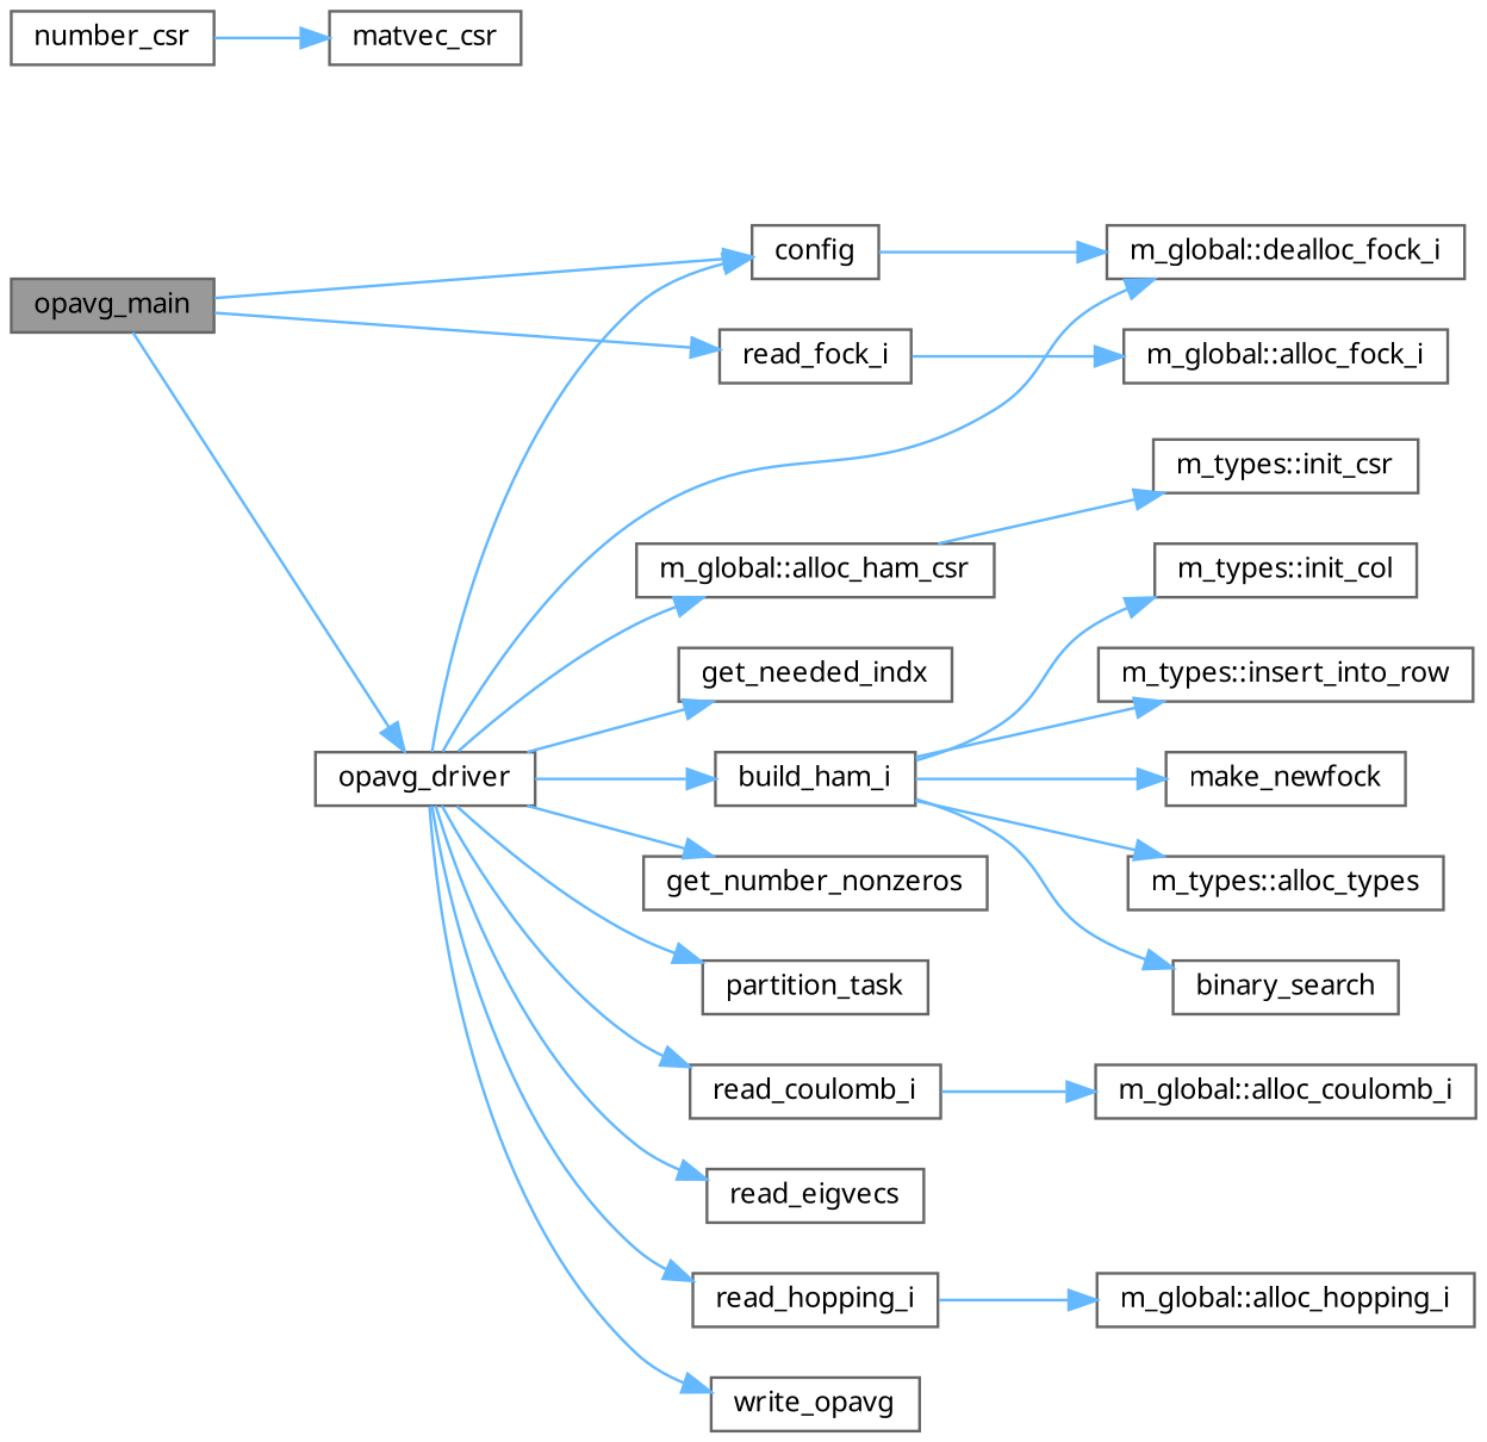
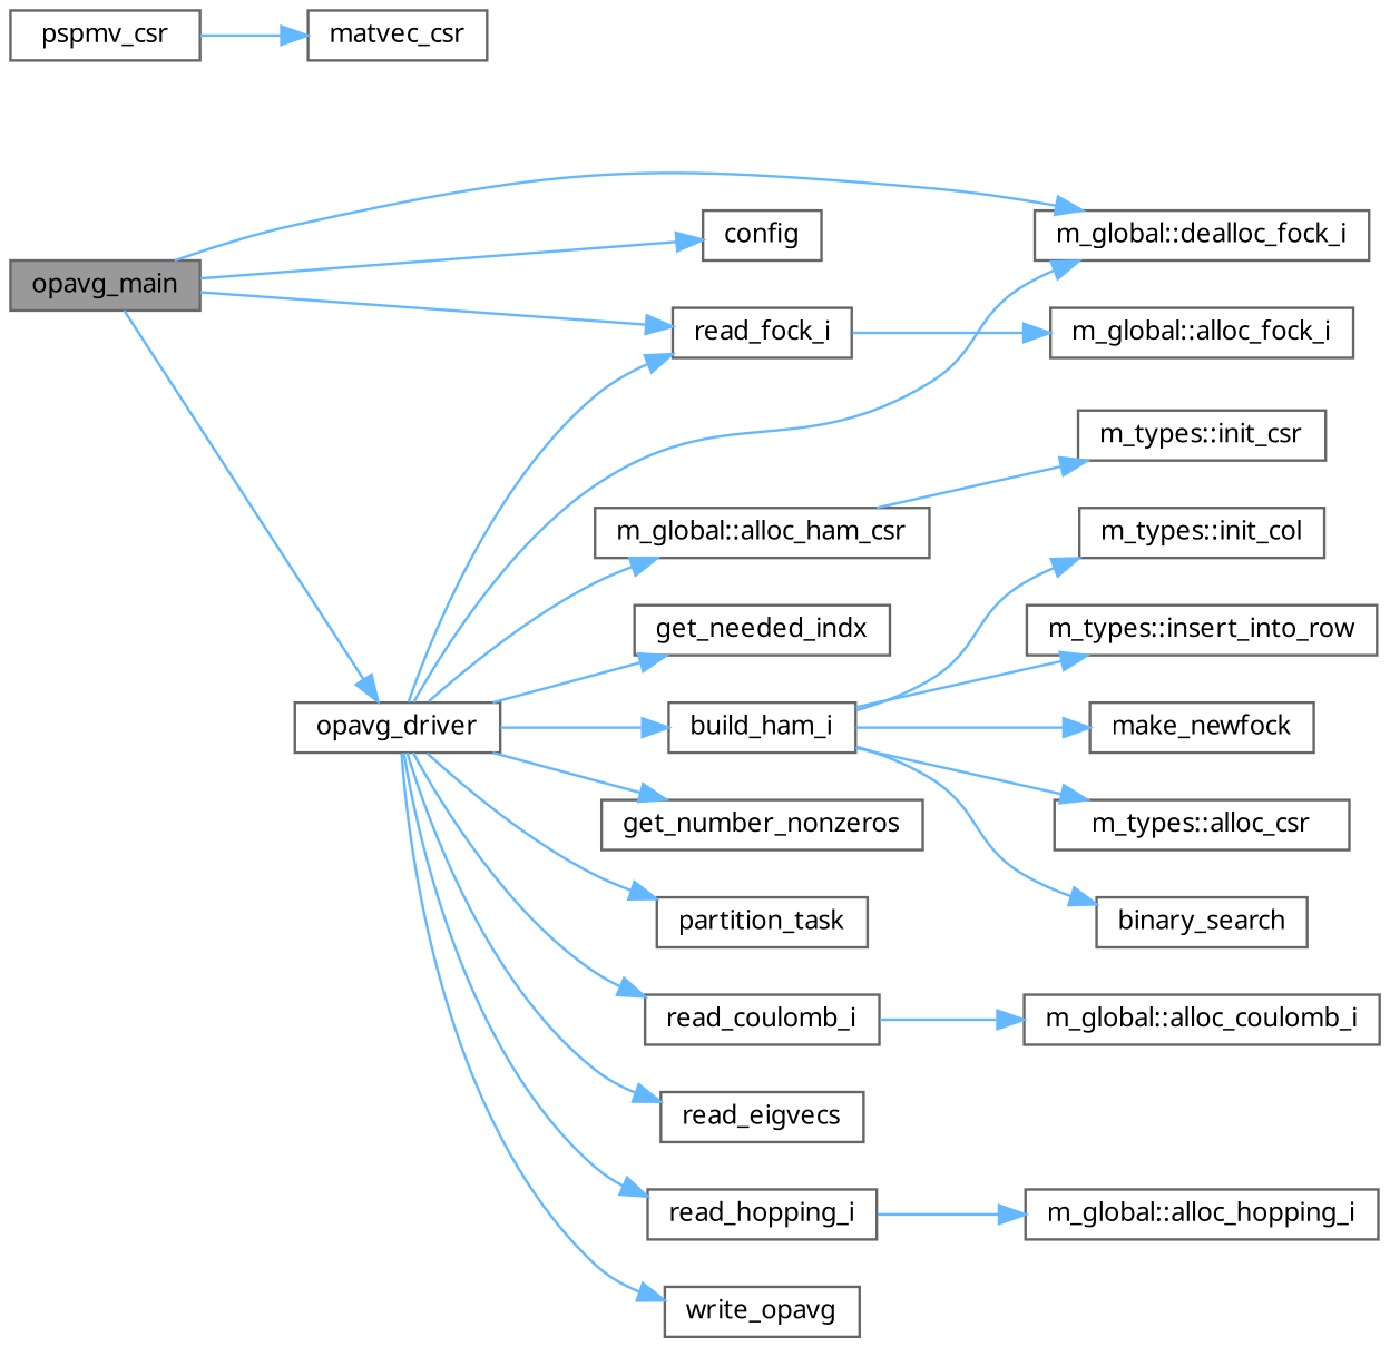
  digraph {
    fontname="Noto Sans"
    rankdir=LR
    node [color=grey40 fillcolor=white fontname="Noto Sans" fontsize=10 shape=box style=filled]
    edge [color=steelblue1 fontname="Noto Sans" fontsize=10 labelfontname=Helvetica labelfontsize=10 style=solid]
    n1 [color=gray40 fillcolor=grey60 fontcolor=black height=0.2 label=opavg_main width=0.4]
    n2 [height=0.2 label=config width=0.4]
    n3 [height=0.2 label="m_global::dealloc_fock_i" width=0.4]
    n4 [height=0.2 label=opavg_driver width=0.4]
    n5 [height=0.2 label=read_fock_i width=0.4]
    n6 [height=0.2 label="m_global::alloc_ham_csr" width=0.4]
    n7 [height=0.2 label=build_ham_i width=0.4]
    n8 [height=0.2 label=get_needed_indx width=0.4]
    n9 [height=0.2 label=get_number_nonzeros width=0.4]
    n10 [height=0.2 label=partition_task width=0.4]
    n11 [height=0.2 label=read_coulomb_i width=0.4]
    n12 [height=0.2 label=read_eigvecs width=0.4]
    n13 [height=0.2 label=read_hopping_i width=0.4]
    n14 [height=0.2 label=write_opavg width=0.4]
    n15 [height=0.2 label="m_global::alloc_fock_i" width=0.4]
    n16 [height=0.2 label="m_types::init_csr" width=0.4]
-   n17 [height=0.2 label="m_types::alloc_types" width=0.4]
+   n17 [height=0.2 label="m_types::alloc_csr" width=0.4]
    n18 [height=0.2 label=binary_search width=0.4]
    n19 [height=0.2 label="m_types::init_col" width=0.4]
    n20 [height=0.2 label="m_types::insert_into_row" width=0.4]
    n21 [height=0.2 label=make_newfock width=0.4]
-   n22 [height=0.2 label=number_csr width=0.4]
+   n22 [height=0.2 label=pspmv_csr width=0.4]
    n23 [height=0.2 label=matvec_csr width=0.4]
    n24 [height=0.2 label="m_global::alloc_coulomb_i" width=0.4]
    n25 [height=0.2 label="m_global::alloc_hopping_i" width=0.4]
    n1 -> n2
-   n2 -> n3
+   n1 -> n3
    n1 -> n4
    n1 -> n5
    n4 -> n3
-   n4 -> n2
+   n4 -> n5
    n4 -> n6
    n4 -> n7
    n4 -> n8
    n4 -> n9
    n4 -> n10
    n4 -> n11
    n4 -> n12
    n4 -> n13
    n4 -> n14
    n5 -> n15
    n6 -> n16
    n7 -> n17
    n7 -> n18
    n7 -> n19
    n7 -> n20
    n7 -> n21
    n11 -> n24
    n13 -> n25
    n22 -> n23
  }
